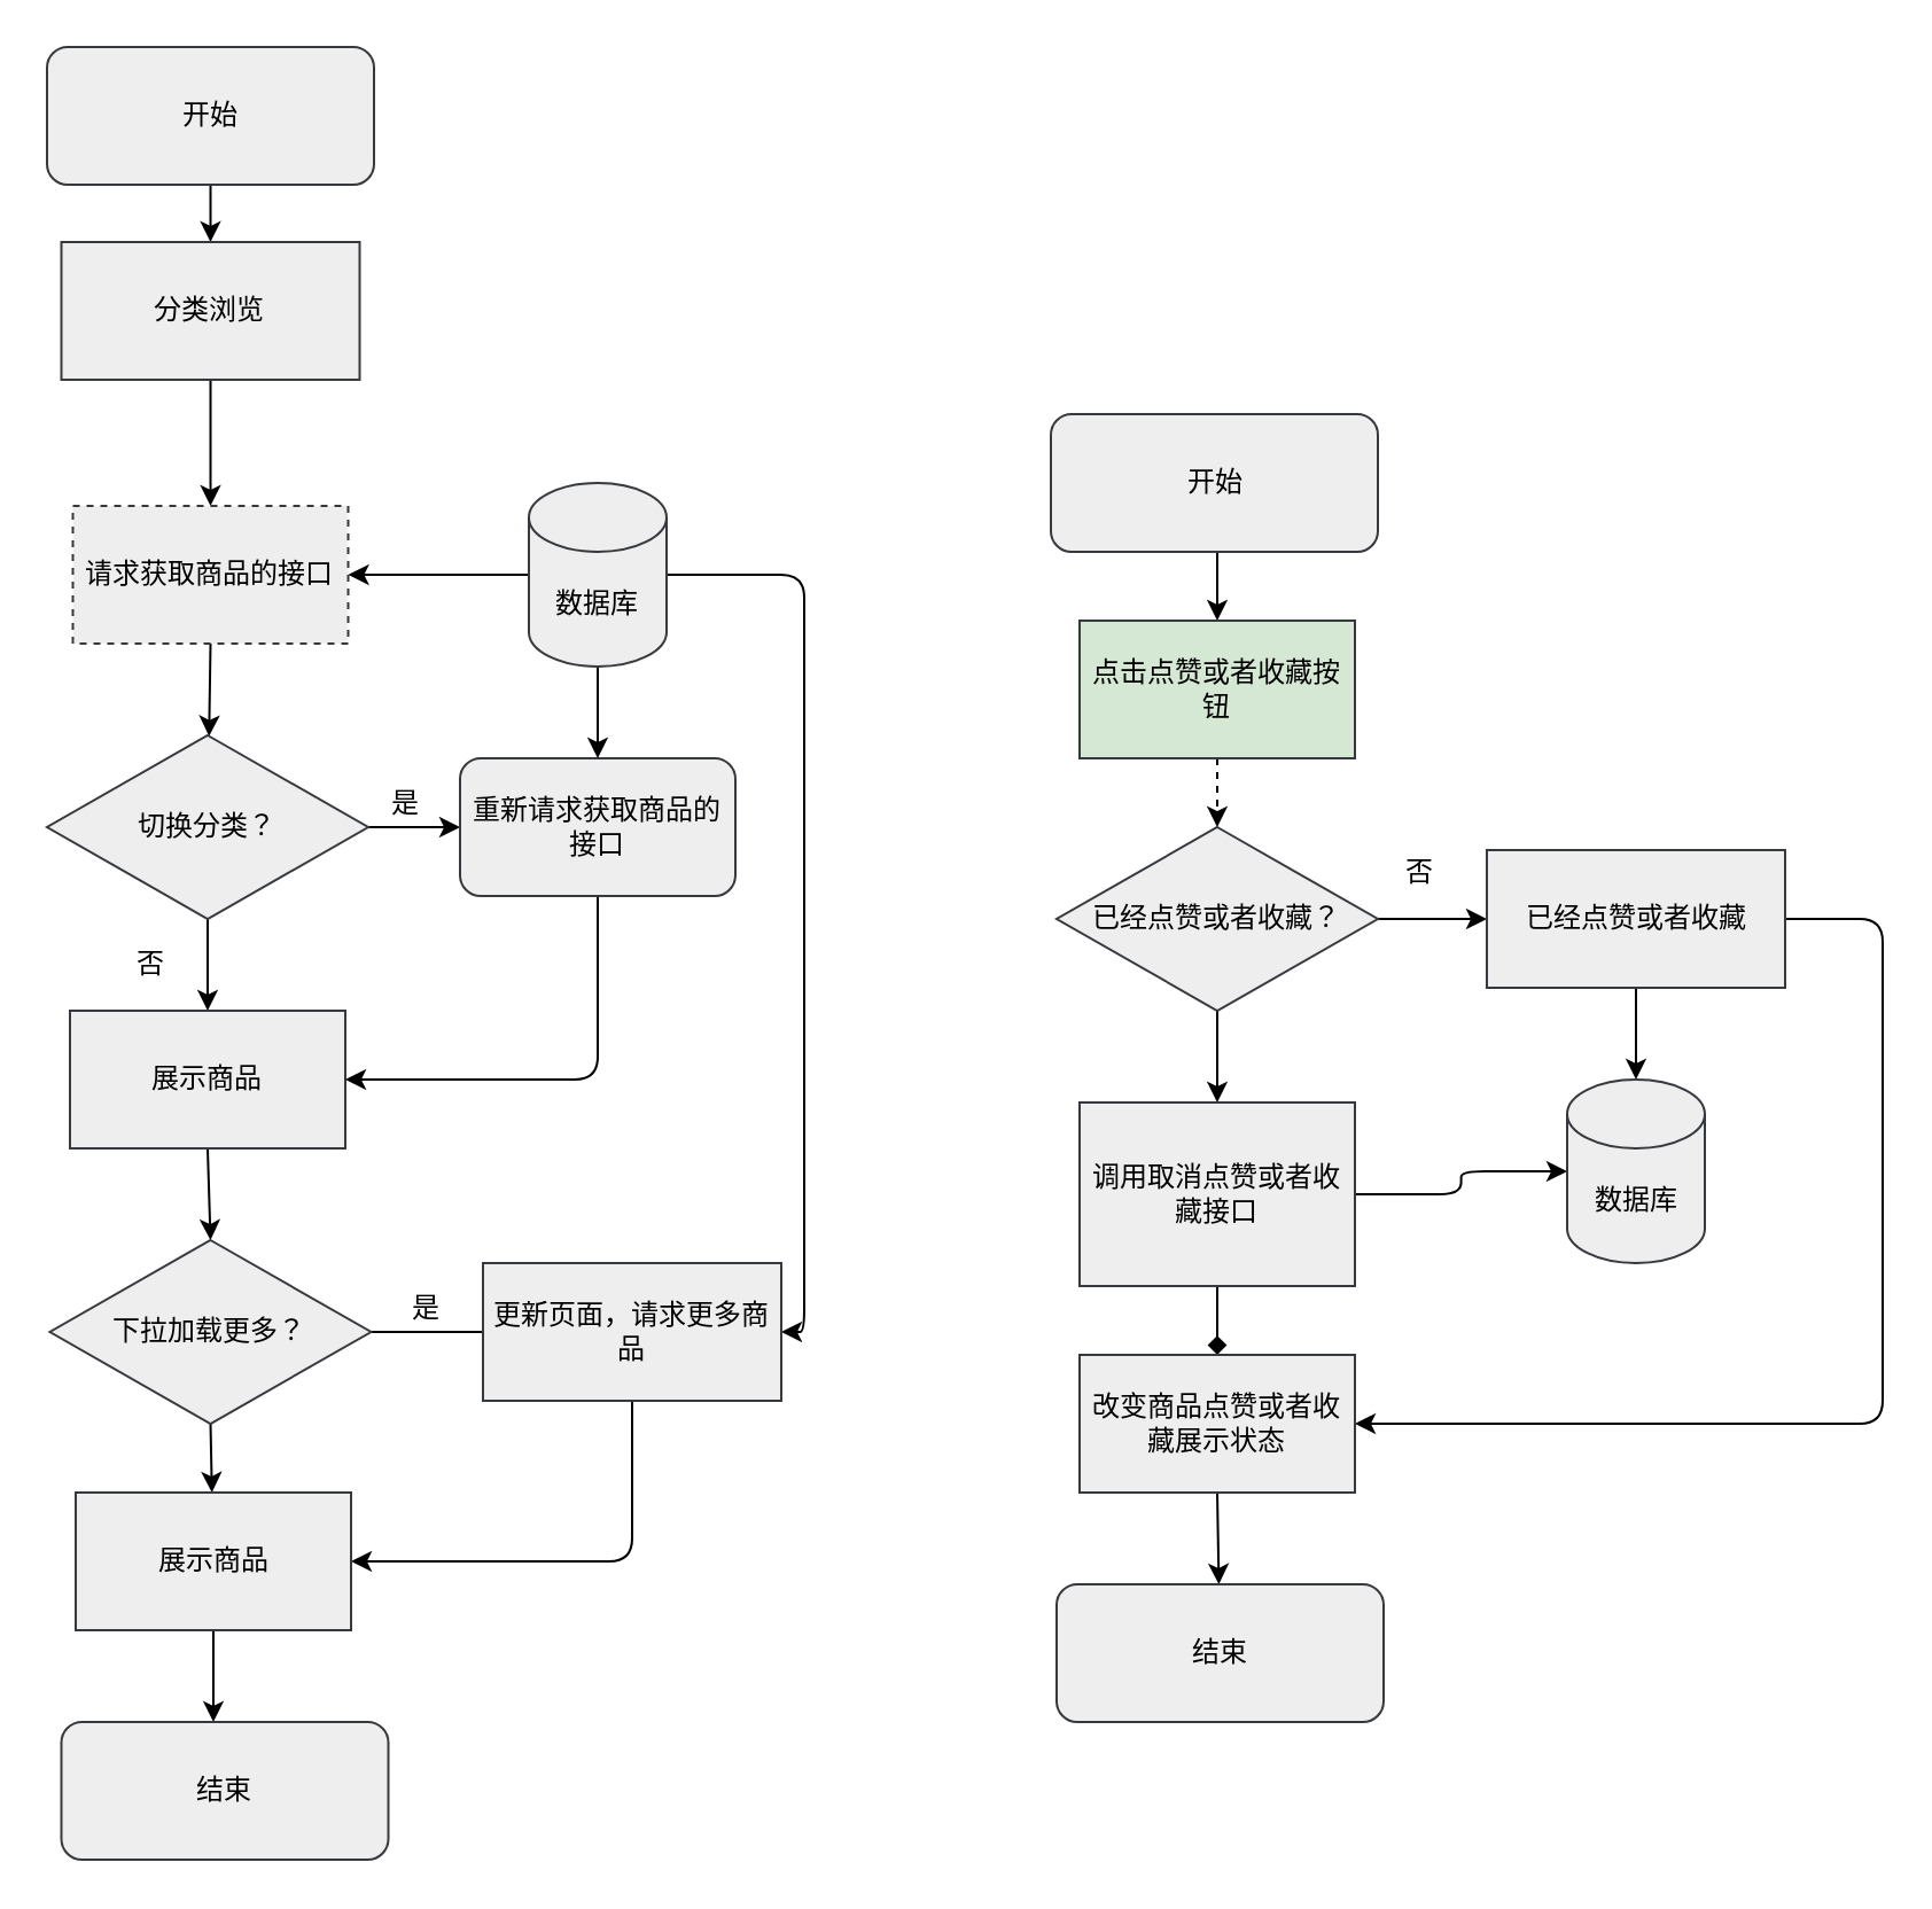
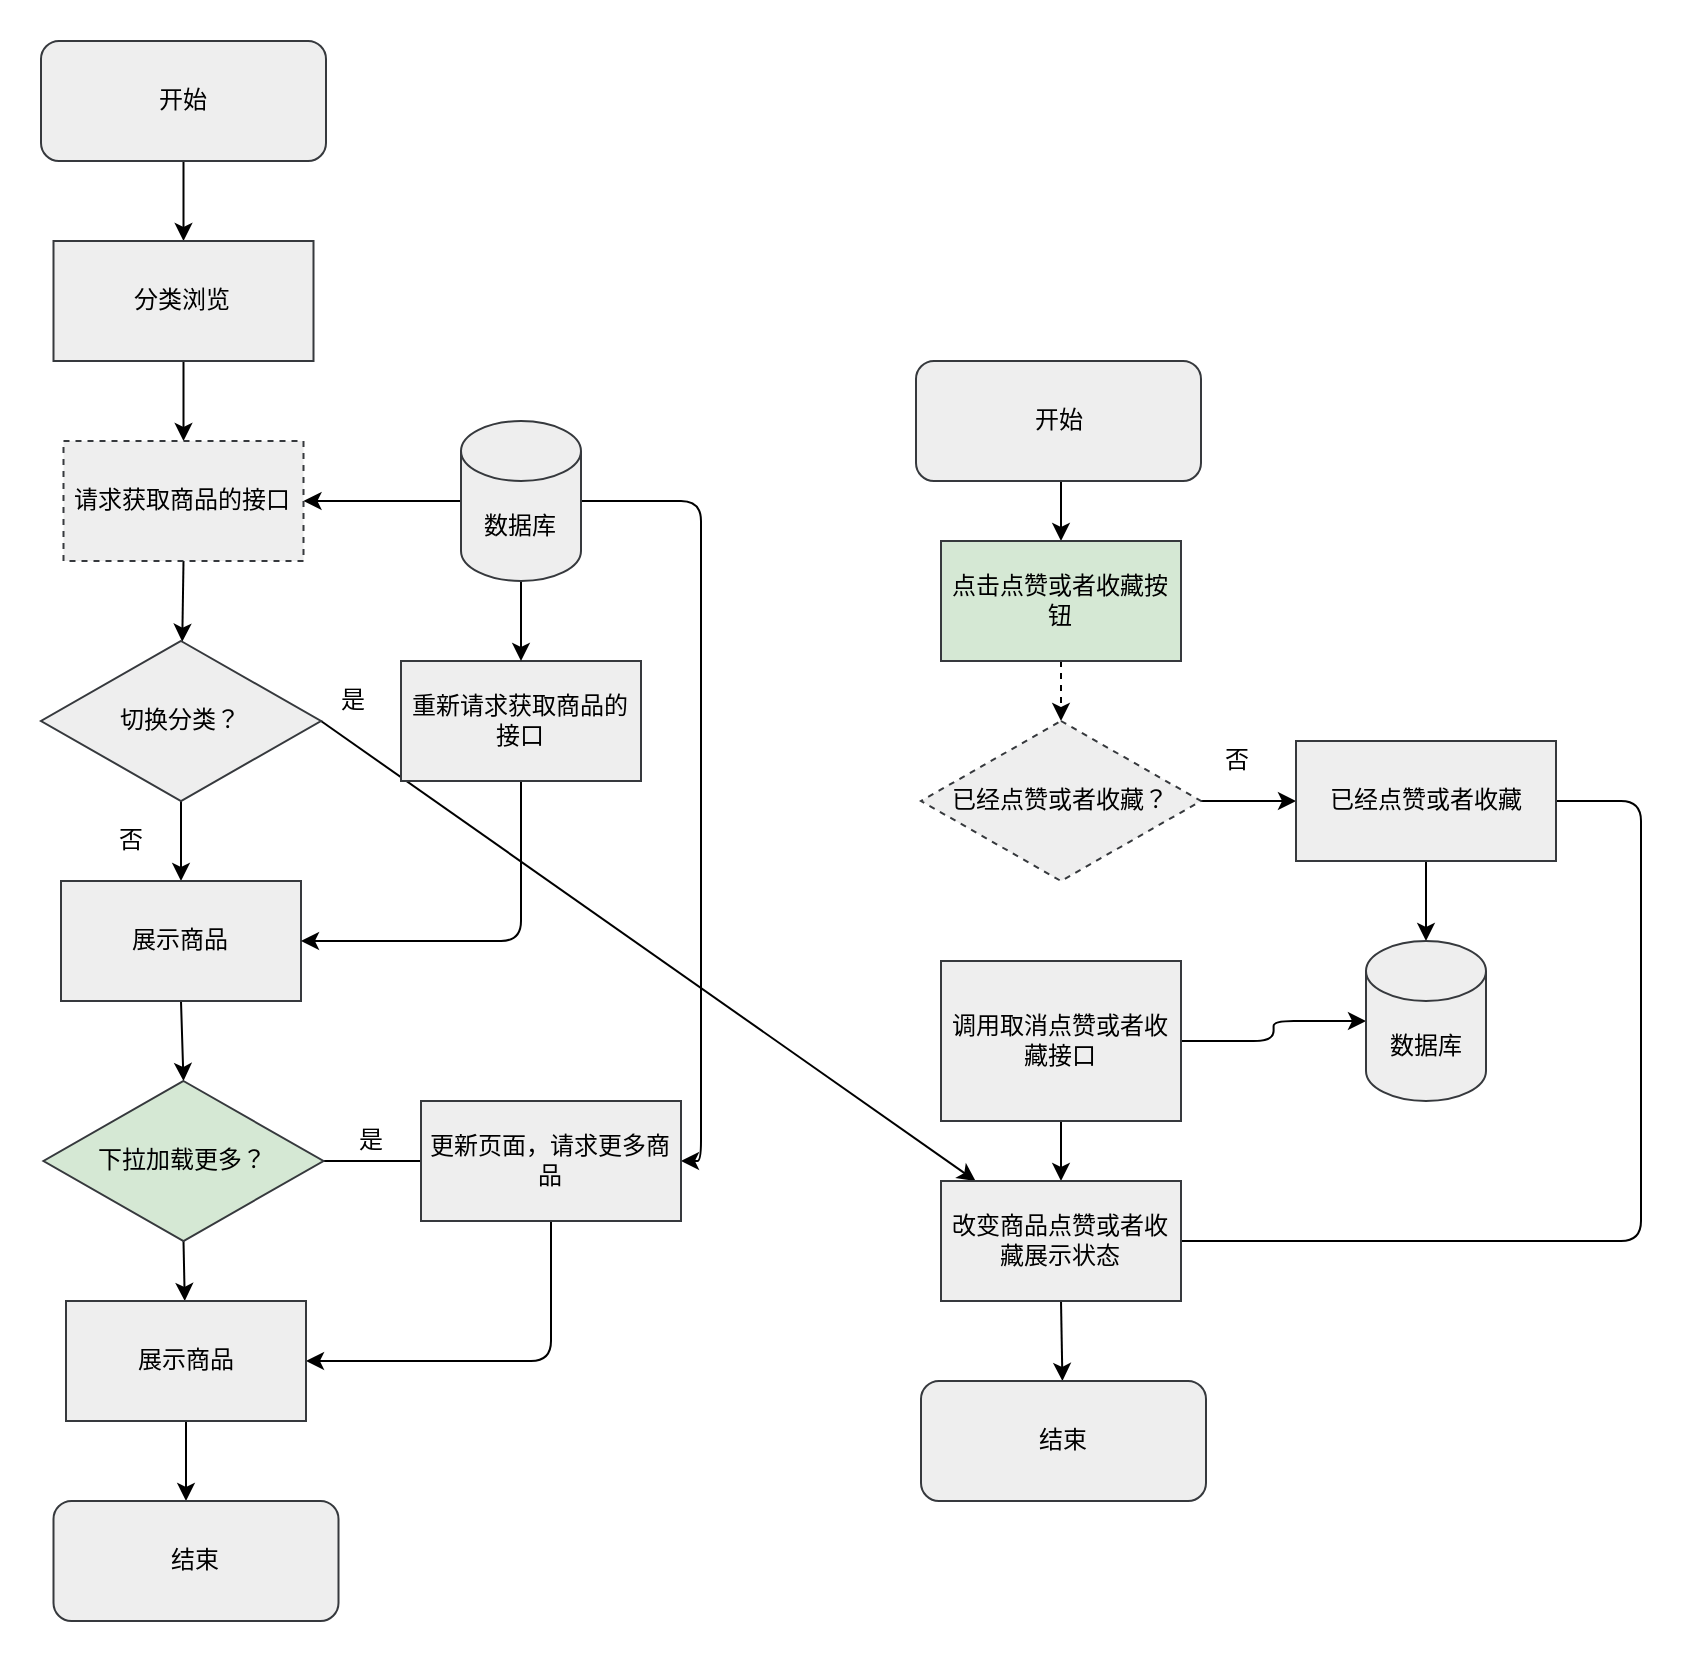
  <mxCell id="0" />
  <mxCell id="1" parent="0" />
  <mxCell id="2" style="edgeStyle=none;html=1;exitX=0.5;exitY=1;exitDx=0;exitDy=0;fontColor=#000000;strokeColor=#000000;" edge="1" parent="1" source="3" target="5"><mxGeometry relative="1" as="geometry" /></mxCell>
  <mxCell id="3" value="开始" style="rounded=1;whiteSpace=wrap;html=1;fillColor=#eeeeee;strokeColor=#36393d;fontColor=#000000;" vertex="1" parent="1"><mxGeometry x="20" y="20" width="142.5" height="60" as="geometry" /></mxCell>
  <mxCell id="4" value="" style="edgeStyle=none;html=1;fontColor=#000000;strokeColor=#000000;" edge="1" parent="1" source="5" target="7"><mxGeometry relative="1" as="geometry" /></mxCell>
- <mxCell id="5" value="分类浏览" style="whiteSpace=wrap;html=1;rounded=0;fillColor=#eeeeee;strokeColor=#36393d;fontColor=#000000;" vertex="1" parent="1"><mxGeometry x="26.25" y="105" width="130" height="60" as="geometry" /></mxCell>
+ <mxCell id="5" value="分类浏览" style="whiteSpace=wrap;html=1;rounded=0;fillColor=#eeeeee;strokeColor=#36393d;fontColor=#000000;" vertex="1" parent="1"><mxGeometry x="26.25" y="120" width="130" height="60" as="geometry" /></mxCell>
  <mxCell id="6" style="edgeStyle=none;html=1;exitX=0.5;exitY=1;exitDx=0;exitDy=0;fontColor=#000000;strokeColor=#000000;" edge="1" parent="1" source="7"><mxGeometry relative="1" as="geometry"><mxPoint x="90.619" y="320.354" as="targetPoint" /></mxGeometry></mxCell>
  <mxCell id="7" value="请求获取商品的接口" style="whiteSpace=wrap;html=1;fillColor=#eeeeee;strokeColor=#36393d;fontColor=#000000;rounded=0;dashed=1;" vertex="1" parent="1"><mxGeometry x="31.25" y="220" width="120" height="60" as="geometry" /></mxCell>
  <mxCell id="8" value="" style="edgeStyle=none;html=1;fontColor=#000000;strokeColor=#000000;" edge="1" parent="1" source="10" target="12"><mxGeometry relative="1" as="geometry" /></mxCell>
- <mxCell id="9" style="edgeStyle=none;html=1;exitX=1;exitY=0.5;exitDx=0;exitDy=0;fontColor=#000000;strokeColor=#000000;" edge="1" parent="1" source="10" target="14"><mxGeometry relative="1" as="geometry" /></mxCell>
+ <mxCell id="9" style="edgeStyle=none;html=1;exitX=1;exitY=0.5;exitDx=0;exitDy=0;fontColor=#000000;strokeColor=#000000;" edge="1" parent="1" source="10" target="45"><mxGeometry relative="1" as="geometry" /></mxCell>
  <mxCell id="10" value="切换分类？" style="rhombus;whiteSpace=wrap;html=1;rounded=0;fillColor=#eeeeee;strokeColor=#36393d;fontColor=#000000;" vertex="1" parent="1"><mxGeometry x="20" y="320" width="140" height="80" as="geometry" /></mxCell>
  <mxCell id="11" style="html=1;exitX=0.5;exitY=1;exitDx=0;exitDy=0;entryX=0.5;entryY=0;entryDx=0;entryDy=0;fontColor=#000000;strokeColor=#000000;" edge="1" parent="1" source="12" target="19"><mxGeometry relative="1" as="geometry" /></mxCell>
  <mxCell id="12" value="展示商品" style="whiteSpace=wrap;html=1;fillColor=#eeeeee;strokeColor=#36393d;fontColor=#000000;rounded=0;" vertex="1" parent="1"><mxGeometry x="30" y="440" width="120" height="60" as="geometry" /></mxCell>
  <mxCell id="13" style="edgeStyle=orthogonalEdgeStyle;html=1;exitX=0.5;exitY=1;exitDx=0;exitDy=0;entryX=1;entryY=0.5;entryDx=0;entryDy=0;fontColor=#000000;strokeColor=#000000;" edge="1" parent="1" source="14" target="12"><mxGeometry relative="1" as="geometry" /></mxCell>
- <mxCell id="14" value="重新请求获取商品的接口" style="whiteSpace=wrap;html=1;fillColor=#eeeeee;strokeColor=#36393d;fontColor=#000000;rounded=1;" vertex="1" parent="1"><mxGeometry x="200" y="330" width="120" height="60" as="geometry" /></mxCell>
+ <mxCell id="14" value="重新请求获取商品的接口" style="whiteSpace=wrap;html=1;fillColor=#eeeeee;strokeColor=#36393d;fontColor=#000000;rounded=0;" vertex="1" parent="1"><mxGeometry x="200" y="330" width="120" height="60" as="geometry" /></mxCell>
  <mxCell id="15" value="是" style="text;html=1;align=center;verticalAlign=middle;resizable=0;points=[];autosize=1;strokeColor=none;fillColor=none;fontColor=#000000;" vertex="1" parent="1"><mxGeometry x="161.25" y="340" width="30" height="20" as="geometry" /></mxCell>
  <mxCell id="16" value="否" style="text;html=1;align=center;verticalAlign=middle;resizable=0;points=[];autosize=1;strokeColor=none;fillColor=none;fontColor=#000000;" vertex="1" parent="1"><mxGeometry x="50" y="410" width="30" height="20" as="geometry" /></mxCell>
  <mxCell id="17" style="edgeStyle=none;html=1;exitX=1;exitY=0.5;exitDx=0;exitDy=0;fontColor=#000000;strokeColor=#000000;" edge="1" parent="1" source="19"><mxGeometry relative="1" as="geometry"><mxPoint x="230" y="580" as="targetPoint" /></mxGeometry></mxCell>
  <mxCell id="18" style="edgeStyle=none;html=1;exitX=0.5;exitY=1;exitDx=0;exitDy=0;fontColor=#000000;strokeColor=#000000;" edge="1" parent="1" source="19" target="26"><mxGeometry relative="1" as="geometry" /></mxCell>
- <mxCell id="19" value="下拉加载更多？" style="rhombus;whiteSpace=wrap;html=1;rounded=0;fillColor=#eeeeee;strokeColor=#36393d;fontColor=#000000;" vertex="1" parent="1"><mxGeometry x="21.25" y="540" width="140" height="80" as="geometry" /></mxCell>
+ <mxCell id="19" value="下拉加载更多？" style="rhombus;whiteSpace=wrap;html=1;rounded=0;fillColor=#d5e8d4;strokeColor=#36393d;fontColor=#000000;" vertex="1" parent="1"><mxGeometry x="21.25" y="540" width="140" height="80" as="geometry" /></mxCell>
  <mxCell id="20" style="edgeStyle=orthogonalEdgeStyle;html=1;exitX=0.5;exitY=1;exitDx=0;exitDy=0;entryX=1;entryY=0.5;entryDx=0;entryDy=0;fontColor=#000000;strokeColor=#000000;" edge="1" parent="1" source="22" target="26"><mxGeometry relative="1" as="geometry" /></mxCell>
  <mxCell id="21" style="edgeStyle=orthogonalEdgeStyle;html=1;exitX=1;exitY=0.5;exitDx=0;exitDy=0;entryX=1;entryY=0.5;entryDx=0;entryDy=0;fontColor=#000000;strokeColor=#000000;exitPerimeter=0;" edge="1" parent="1" source="29" target="22"><mxGeometry relative="1" as="geometry" /></mxCell>
  <mxCell id="22" value="更新页面，请求更多商品" style="whiteSpace=wrap;html=1;rounded=0;fillColor=#eeeeee;strokeColor=#36393d;fontColor=#000000;" vertex="1" parent="1"><mxGeometry x="210" y="550" width="130" height="60" as="geometry" /></mxCell>
  <mxCell id="23" value="是" style="text;html=1;align=center;verticalAlign=middle;resizable=0;points=[];autosize=1;strokeColor=none;fillColor=none;fontColor=#000000;" vertex="1" parent="1"><mxGeometry x="170" y="560" width="30" height="20" as="geometry" /></mxCell>
  <mxCell id="24" style="edgeStyle=none;html=1;exitX=0.5;exitY=1;exitDx=0;exitDy=0;entryX=0.5;entryY=0;entryDx=0;entryDy=0;fontColor=#000000;strokeColor=#000000;" edge="1" parent="1"><mxGeometry relative="1" as="geometry"><mxPoint x="530" y="240" as="sourcePoint" /><mxPoint x="530" y="270" as="targetPoint" /></mxGeometry></mxCell>
  <mxCell id="25" value="" style="edgeStyle=orthogonalEdgeStyle;html=1;fontColor=#000000;strokeColor=#000000;" edge="1" parent="1" source="26"><mxGeometry relative="1" as="geometry"><mxPoint x="92.5" y="750" as="targetPoint" /></mxGeometry></mxCell>
  <mxCell id="26" value="展示商品" style="whiteSpace=wrap;html=1;fillColor=#eeeeee;strokeColor=#36393d;fontColor=#000000;rounded=0;" vertex="1" parent="1"><mxGeometry x="32.5" y="650" width="120" height="60" as="geometry" /></mxCell>
  <mxCell id="27" style="edgeStyle=none;html=1;exitX=0;exitY=0.5;exitDx=0;exitDy=0;exitPerimeter=0;fontColor=#000000;strokeColor=#000000;" edge="1" parent="1" source="29" target="7"><mxGeometry relative="1" as="geometry" /></mxCell>
  <mxCell id="28" style="edgeStyle=none;html=1;exitX=0.5;exitY=1;exitDx=0;exitDy=0;exitPerimeter=0;entryX=0.5;entryY=0;entryDx=0;entryDy=0;fontColor=#000000;strokeColor=#000000;" edge="1" parent="1" source="29" target="14"><mxGeometry relative="1" as="geometry" /></mxCell>
  <mxCell id="29" value="数据库" style="shape=cylinder3;whiteSpace=wrap;html=1;boundedLbl=1;backgroundOutline=1;size=15;fillColor=#eeeeee;strokeColor=#36393d;fontColor=#000000;" vertex="1" parent="1"><mxGeometry x="230" y="210" width="60" height="80" as="geometry" /></mxCell>
  <mxCell id="30" style="edgeStyle=orthogonalEdgeStyle;html=1;exitX=1;exitY=0.5;exitDx=0;exitDy=0;fontColor=#000000;strokeColor=#000000;" edge="1" parent="1" source="32"><mxGeometry relative="1" as="geometry"><mxPoint x="647.5" y="400" as="targetPoint" /></mxGeometry></mxCell>
- <mxCell id="31" value="" style="edgeStyle=orthogonalEdgeStyle;html=1;fontColor=#000000;strokeColor=#000000;" edge="1" parent="1" source="32" target="41"><mxGeometry relative="1" as="geometry" /></mxCell>
- <mxCell id="32" value="已经点赞或者收藏？" style="rhombus;whiteSpace=wrap;html=1;rounded=0;fillColor=#eeeeee;strokeColor=#36393d;fontColor=#000000;" vertex="1" parent="1"><mxGeometry x="460" y="360" width="140" height="80" as="geometry" /></mxCell>
+ <mxCell id="32" value="已经点赞或者收藏？" style="rhombus;whiteSpace=wrap;html=1;rounded=0;fillColor=#eeeeee;strokeColor=#36393d;fontColor=#000000;dashed=1;" vertex="1" parent="1"><mxGeometry x="460" y="360" width="140" height="80" as="geometry" /></mxCell>
  <mxCell id="33" style="edgeStyle=orthogonalEdgeStyle;html=1;exitX=0.5;exitY=1;exitDx=0;exitDy=0;entryX=0.5;entryY=0;entryDx=0;entryDy=0;fontColor=#000000;strokeColor=#000000;dashed=1;" edge="1" parent="1" source="34" target="32"><mxGeometry relative="1" as="geometry" /></mxCell>
  <mxCell id="34" value="点击点赞或者收藏按钮" style="whiteSpace=wrap;html=1;fillColor=#d5e8d4;strokeColor=#36393d;fontColor=#000000;rounded=0;" vertex="1" parent="1"><mxGeometry x="470" y="270" width="120" height="60" as="geometry" /></mxCell>
  <mxCell id="35" value="否" style="text;html=1;align=center;verticalAlign=middle;resizable=0;points=[];autosize=1;strokeColor=none;fillColor=none;fontColor=#000000;" vertex="1" parent="1"><mxGeometry x="602.5" y="370" width="30" height="20" as="geometry" /></mxCell>
- <mxCell id="36" style="edgeStyle=orthogonalEdgeStyle;html=1;exitX=1;exitY=0.5;exitDx=0;exitDy=0;entryX=1;entryY=0.5;entryDx=0;entryDy=0;fontColor=#000000;strokeColor=#000000;" edge="1" parent="1" source="38" target="45"><mxGeometry relative="1" as="geometry"><Array as="points"><mxPoint x="820" y="400" /><mxPoint x="820" y="620" /></Array></mxGeometry></mxCell>
+ <mxCell id="36" style="edgeStyle=orthogonalEdgeStyle;html=1;exitX=1;exitY=0.5;exitDx=0;exitDy=0;entryX=1;entryY=0.5;entryDx=0;entryDy=0;fontColor=#000000;strokeColor=#000000;endArrow=none;" edge="1" parent="1" source="38" target="45"><mxGeometry relative="1" as="geometry"><Array as="points"><mxPoint x="820" y="400" /><mxPoint x="820" y="620" /></Array></mxGeometry></mxCell>
  <mxCell id="37" style="edgeStyle=orthogonalEdgeStyle;html=1;exitX=0.5;exitY=1;exitDx=0;exitDy=0;fontColor=#000000;strokeColor=#000000;" edge="1" parent="1" source="38" target="47"><mxGeometry relative="1" as="geometry" /></mxCell>
  <mxCell id="38" value="已经点赞或者收藏" style="whiteSpace=wrap;html=1;rounded=0;fillColor=#eeeeee;strokeColor=#36393d;fontColor=#000000;" vertex="1" parent="1"><mxGeometry x="647.5" y="370" width="130" height="60" as="geometry" /></mxCell>
- <mxCell id="39" value="" style="edgeStyle=orthogonalEdgeStyle;html=1;fontColor=#000000;strokeColor=#000000;endArrow=diamond;" edge="1" parent="1" source="41" target="45"><mxGeometry relative="1" as="geometry" /></mxCell>
+ <mxCell id="39" value="" style="edgeStyle=orthogonalEdgeStyle;html=1;fontColor=#000000;strokeColor=#000000;" edge="1" parent="1" source="41" target="45"><mxGeometry relative="1" as="geometry" /></mxCell>
  <mxCell id="40" style="edgeStyle=orthogonalEdgeStyle;html=1;exitX=1;exitY=0.5;exitDx=0;exitDy=0;fontColor=#000000;strokeColor=#000000;" edge="1" parent="1" source="41" target="47"><mxGeometry relative="1" as="geometry" /></mxCell>
  <mxCell id="41" value="调用取消点赞或者收藏接口" style="whiteSpace=wrap;html=1;fillColor=#eeeeee;strokeColor=#36393d;fontColor=#000000;rounded=0;" vertex="1" parent="1"><mxGeometry x="470" y="480" width="120" height="80" as="geometry" /></mxCell>
  <mxCell id="42" value="结束" style="rounded=1;whiteSpace=wrap;html=1;fillColor=#eeeeee;strokeColor=#36393d;fontColor=#000000;" vertex="1" parent="1"><mxGeometry x="26.25" y="750" width="142.5" height="60" as="geometry" /></mxCell>
  <mxCell id="43" value="开始" style="rounded=1;whiteSpace=wrap;html=1;fillColor=#eeeeee;strokeColor=#36393d;fontColor=#000000;" vertex="1" parent="1"><mxGeometry x="457.5" y="180" width="142.5" height="60" as="geometry" /></mxCell>
  <mxCell id="44" style="html=1;exitX=0.5;exitY=1;exitDx=0;exitDy=0;fontColor=#000000;strokeColor=#000000;" edge="1" parent="1" source="45" target="46"><mxGeometry relative="1" as="geometry" /></mxCell>
  <mxCell id="45" value="改变商品点赞或者收藏展示状态" style="whiteSpace=wrap;html=1;fillColor=#eeeeee;strokeColor=#36393d;fontColor=#000000;rounded=0;" vertex="1" parent="1"><mxGeometry x="470" y="590" width="120" height="60" as="geometry" /></mxCell>
  <mxCell id="46" value="结束" style="rounded=1;whiteSpace=wrap;html=1;fillColor=#eeeeee;strokeColor=#36393d;fontColor=#000000;" vertex="1" parent="1"><mxGeometry x="460" y="690" width="142.5" height="60" as="geometry" /></mxCell>
  <mxCell id="47" value="数据库" style="shape=cylinder3;whiteSpace=wrap;html=1;boundedLbl=1;backgroundOutline=1;size=15;fillColor=#eeeeee;strokeColor=#36393d;fontColor=#000000;" vertex="1" parent="1"><mxGeometry x="682.5" y="470" width="60" height="80" as="geometry" /></mxCell>
